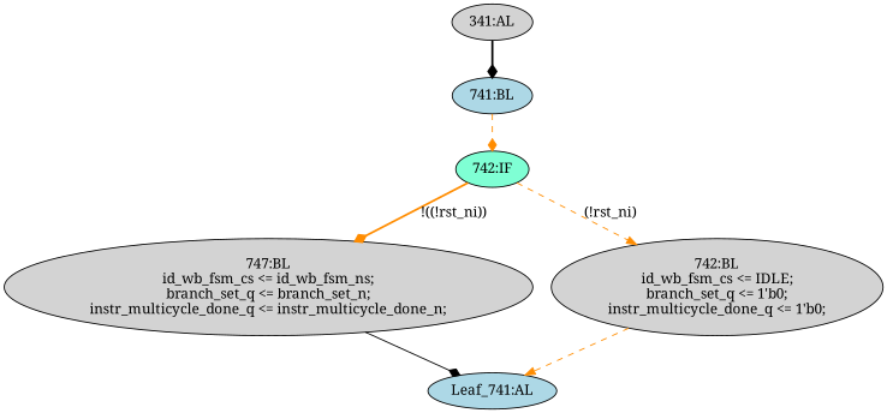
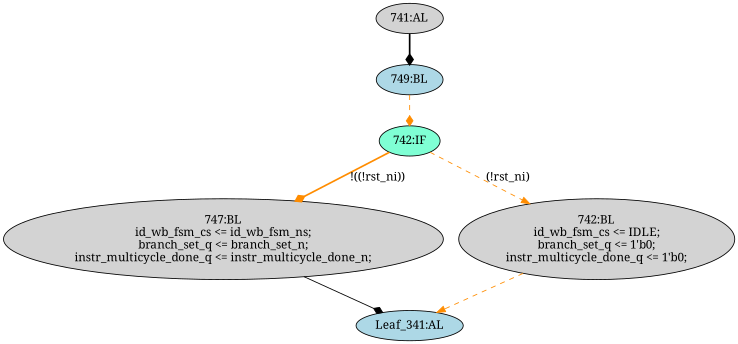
  strict digraph {
    fontname="Noto Serif"
    node [fillcolor=lightgrey fontname="Noto Serif" statements="[]" style=filled typ=Block]
    edge [arrowhead=diamond color=darkorange cond="[]" fontname="Noto Serif" lineno=None style=dashed]
    n1 [ast="<pyverilog.vparser.ast.IfStatement object at 0x7f223710f210>" fillcolor=aquamarine label="742:IF" typ=IfStatement]
    n2 [ast="<pyverilog.vparser.ast.Block object at 0x7f223710f290>" label="747:BL\nid_wb_fsm_cs <= id_wb_fsm_ns;\nbranch_set_q <= branch_set_n;\ninstr_multicycle_done_q <= instr_multicycle_done_n;" statements="[<pyverilog.vparser.ast.NonblockingSubstitution object at 0x7f223710f2d0>, <pyverilog.vparser.ast.NonblockingSubstitution object at 0x7f223710f4d0>, <pyverilog.vparser.ast.NonblockingSubstitution object at 0x7f223710f690>]"]
    n3 [ast="<pyverilog.vparser.ast.Block object at 0x7f223710f890>" label="742:BL\nid_wb_fsm_cs <= IDLE;\nbranch_set_q <= 1'b0;\ninstr_multicycle_done_q <= 1'b0;" statements="[<pyverilog.vparser.ast.NonblockingSubstitution object at 0x7f223710f8d0>, <pyverilog.vparser.ast.NonblockingSubstitution object at 0x7f223710fa50>, <pyverilog.vparser.ast.NonblockingSubstitution object at 0x7f223710fbd0>]"]
-   n4 [def_var="['branch_set_q', 'instr_multicycle_done_q', 'id_wb_fsm_cs']" fillcolor=lightblue label="Leaf_741:AL" statements="" typ=""]
-   n5 [ast="<pyverilog.vparser.ast.Block object at 0x7f223710fdd0>" fillcolor=lightblue label="741:BL"]
-   n6 [ast="<pyverilog.vparser.ast.Always object at 0x7f223710fe90>" clk_sens=True label="341:AL" sens="['clk_i', 'rst_ni']" typ=Always use_var="['id_wb_fsm_ns', 'IDLE', 'rst_ni', 'instr_multicycle_done_n', 'branch_set_n']"]
+   n4 [def_var="['branch_set_q', 'instr_multicycle_done_q', 'id_wb_fsm_cs']" fillcolor=lightblue label="Leaf_341:AL" statements="" typ=""]
+   n5 [ast="<pyverilog.vparser.ast.Block object at 0x7f223710fdd0>" fillcolor=lightblue label="749:BL"]
+   n6 [ast="<pyverilog.vparser.ast.Always object at 0x7f223710fe90>" clk_sens=True label="741:AL" sens="['clk_i', 'rst_ni']" typ=Always use_var="['id_wb_fsm_ns', 'IDLE', 'rst_ni', 'instr_multicycle_done_n', 'branch_set_n']"]
    n1 -> n2 [cond="['rst_ni']" label="!((!rst_ni))" lineno=742 style=bold]
    n1 -> n3 [arrowhead=normal cond="['rst_ni']" label="(!rst_ni)" lineno=742]
    n2 -> n4 [color=black style=solid]
    n3 -> n4 [arrowhead=normal]
    n5 -> n1
    n6 -> n5 [color=black style=bold]
  }
